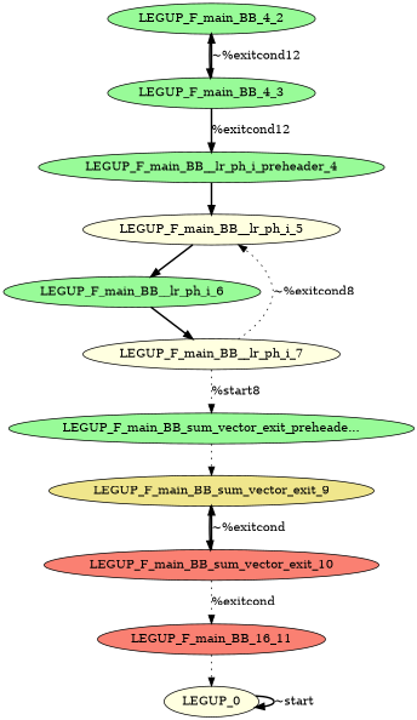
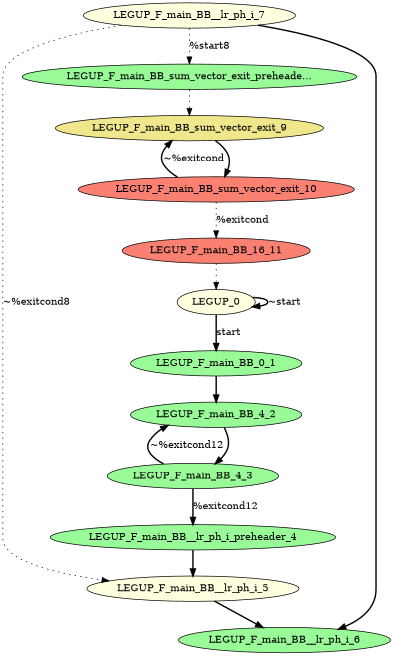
  digraph {
    node [fillcolor=palegreen style=filled]
    edge [style=bold]
+   n1 [label=LEGUP_F_main_BB_0_1]
    n2 [label=LEGUP_F_main_BB_4_2]
    n3 [label=LEGUP_F_main_BB_4_3]
    n4 [fillcolor=lightyellow label=LEGUP_0]
    n5 [label=LEGUP_F_main_BB__lr_ph_i_preheader_4]
    n6 [fillcolor=lightyellow label=LEGUP_F_main_BB__lr_ph_i_5]
    n7 [label=LEGUP_F_main_BB__lr_ph_i_6]
    n8 [fillcolor=lightyellow label=LEGUP_F_main_BB__lr_ph_i_7]
    n9 [label="LEGUP_F_main_BB_sum_vector_exit_preheade..."]
    n10 [fillcolor=khaki label=LEGUP_F_main_BB_sum_vector_exit_9]
    n11 [fillcolor=salmon label=LEGUP_F_main_BB_sum_vector_exit_10]
    n12 [fillcolor=salmon label=LEGUP_F_main_BB_16_11]
+   n1 -> n2
    n2 -> n3
    n3 -> n2 [label="~%exitcond12"]
    n3 -> n5 [label="%exitcond12"]
+   n4 -> n1 [label=start]
    n4 -> n4 [label="~start"]
    n5 -> n6
    n6 -> n7
-   n7 -> n8
+   n8 -> n7
    n8 -> n6 [label="~%exitcond8" style=dotted]
    n8 -> n9 [label="%start8" style=dotted]
    n9 -> n10 [style=dotted]
    n10 -> n11
    n11 -> n10 [label="~%exitcond"]
    n11 -> n12 [label="%exitcond" style=dotted]
    n12 -> n4 [style=dotted]
  }
